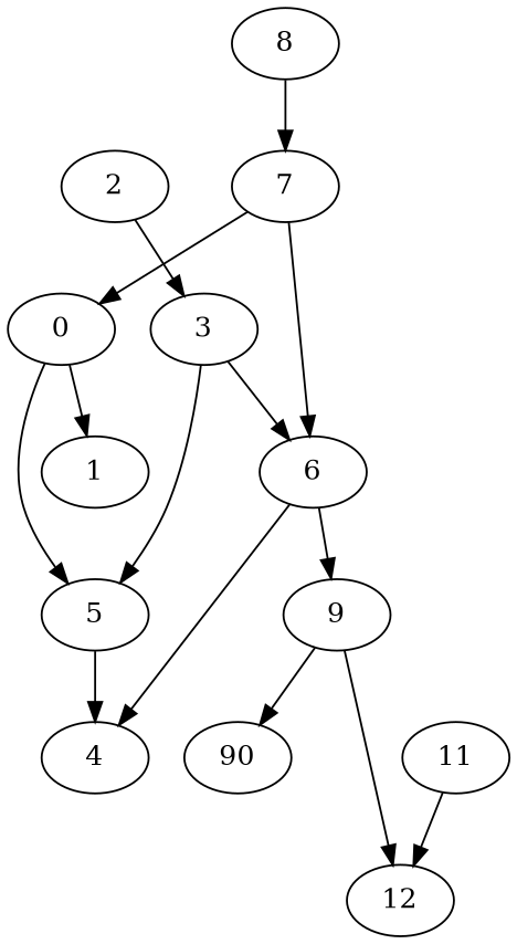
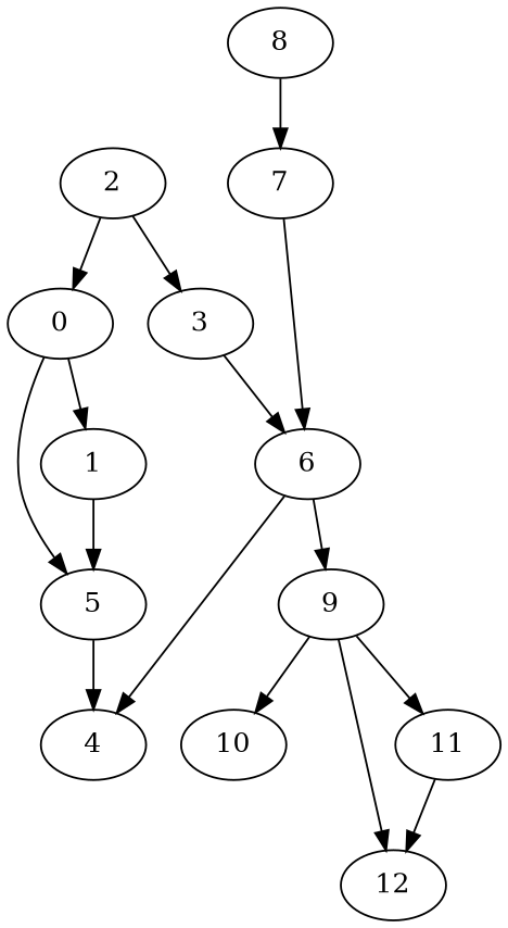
  digraph {
    0
    1
    5
    4
    6
    9
-   10 [label=90]
+   10
    11
    12
    2
    3
    7
    8
    0 -> 1
    0 -> 5
    5 -> 4
    6 -> 4
    6 -> 9
    9 -> 10
+   9 -> 11
    9 -> 12
    11 -> 12
-   7 -> 0
+   2 -> 0
    2 -> 3
-   3 -> 5
+   1 -> 5
    3 -> 6
    7 -> 6
    8 -> 7
  }
